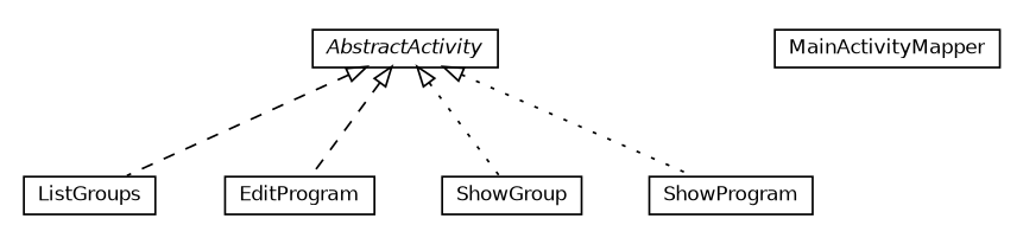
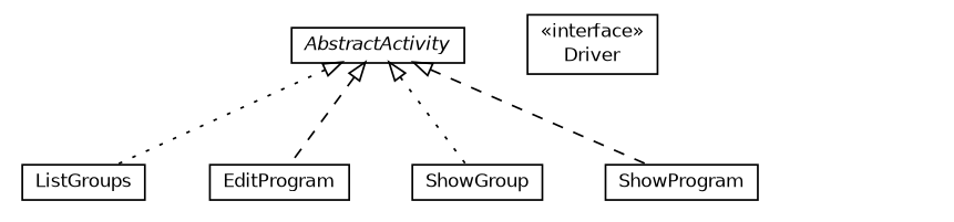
  digraph {
    nodesep=0.25
    ranksep=0.5
    node [fontcolor=black fontname=Helvetica fontsize=10.0 shape=plaintext]
    edge [arrowtail=empty dir=back fontname=Helvetica fontsize=10 headport=p labelfontname=Helvetica labelfontsize=10 style=dotted tailport=p]
    n1 [label=<<table title="hu.sch.kfc.client.activity.ListGroups" border="0" cellborder="1" cellspacing="0" cellpadding="2" port="p" href="./ListGroups.html"> 		<tr><td><table border="0" cellspacing="0" cellpadding="1"> <tr><td align="center" balign="center"> ListGroups </td></tr> 		</table></td></tr> 		</table>>]
    n2 [label=<<table title="hu.sch.kfc.client.activity.EditProgram" border="0" cellborder="1" cellspacing="0" cellpadding="2" port="p" href="./EditProgram.html"> 		<tr><td><table border="0" cellspacing="0" cellpadding="1"> <tr><td align="center" balign="center"> EditProgram </td></tr> 		</table></td></tr> 		</table>>]
+   n3 [label=<<table title="hu.sch.kfc.client.activity.EditProgram.Driver" border="0" cellborder="1" cellspacing="0" cellpadding="2" port="p" href="./EditProgram.Driver.html"> 		<tr><td><table border="0" cellspacing="0" cellpadding="1"> <tr><td align="center" balign="center"> &#171;interface&#187; </td></tr> <tr><td align="center" balign="center"> Driver </td></tr> 		</table></td></tr> 		</table>>]
    n4 [label=<<table title="hu.sch.kfc.client.activity.ShowGroup" border="0" cellborder="1" cellspacing="0" cellpadding="2" port="p" href="./ShowGroup.html"> 		<tr><td><table border="0" cellspacing="0" cellpadding="1"> <tr><td align="center" balign="center"> ShowGroup </td></tr> 		</table></td></tr> 		</table>>]
-   n5 [label=<<table title="hu.sch.kfc.client.activity.MainActivityMapper" border="0" cellborder="1" cellspacing="0" cellpadding="2" port="p" href="./MainActivityMapper.html"> 		<tr><td><table border="0" cellspacing="0" cellpadding="1"> <tr><td align="center" balign="center"> MainActivityMapper </td></tr> 		</table></td></tr> 		</table>>]
    n6 [label=<<table title="hu.sch.kfc.client.activity.AbstractActivity" border="0" cellborder="1" cellspacing="0" cellpadding="2" port="p" href="./AbstractActivity.html"> 		<tr><td><table border="0" cellspacing="0" cellpadding="1"> <tr><td align="center" balign="center"><font face="Helvetica-Oblique"> AbstractActivity </font></td></tr> 		</table></td></tr> 		</table>>]
    n7 [label=<<table title="hu.sch.kfc.client.activity.ShowProgram" border="0" cellborder="1" cellspacing="0" cellpadding="2" port="p" href="./ShowProgram.html"> 		<tr><td><table border="0" cellspacing="0" cellpadding="1"> <tr><td align="center" balign="center"> ShowProgram </td></tr> 		</table></td></tr> 		</table>>]
-   n6 -> n1 [style=dashed]
+   n6 -> n1
    n6 -> n2 [style=dashed]
    n6 -> n4
-   n6 -> n7
+   n6 -> n7 [style=dashed]
  }
